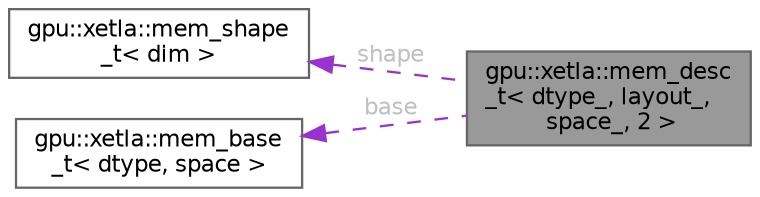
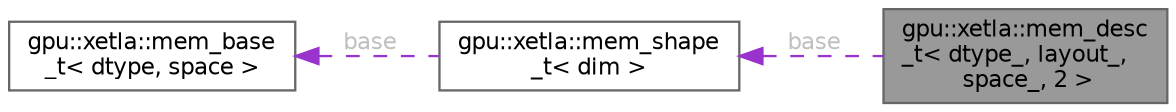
  digraph {
    rankdir=LR
    node [color=gray40 fillcolor=white fontname=Helvetica fontsize=10 shape=box style=filled]
    edge [color=darkorchid3 dir=back fontcolor=grey fontname=Helvetica fontsize=10 labelfontname=Helvetica labelfontsize=10 style=dashed]
    n1 [fillcolor=grey60 fontcolor=black height=0.2 label="gpu::xetla::mem_desc\l_t\< dtype_, layout_,\l space_, 2 \>" width=0.4]
    n2 [height=0.2 label="gpu::xetla::mem_shape\l_t\< dim \>" width=0.4]
    n3 [height=0.2 label="gpu::xetla::mem_base\l_t\< dtype, space \>" width=0.4]
-   n2 -> n1 [label=" shape"]
-   n3 -> n1 [label=" base"]
+   n2 -> n1 [label=" base"]
+   n3 -> n2 [label=" base"]
  }
